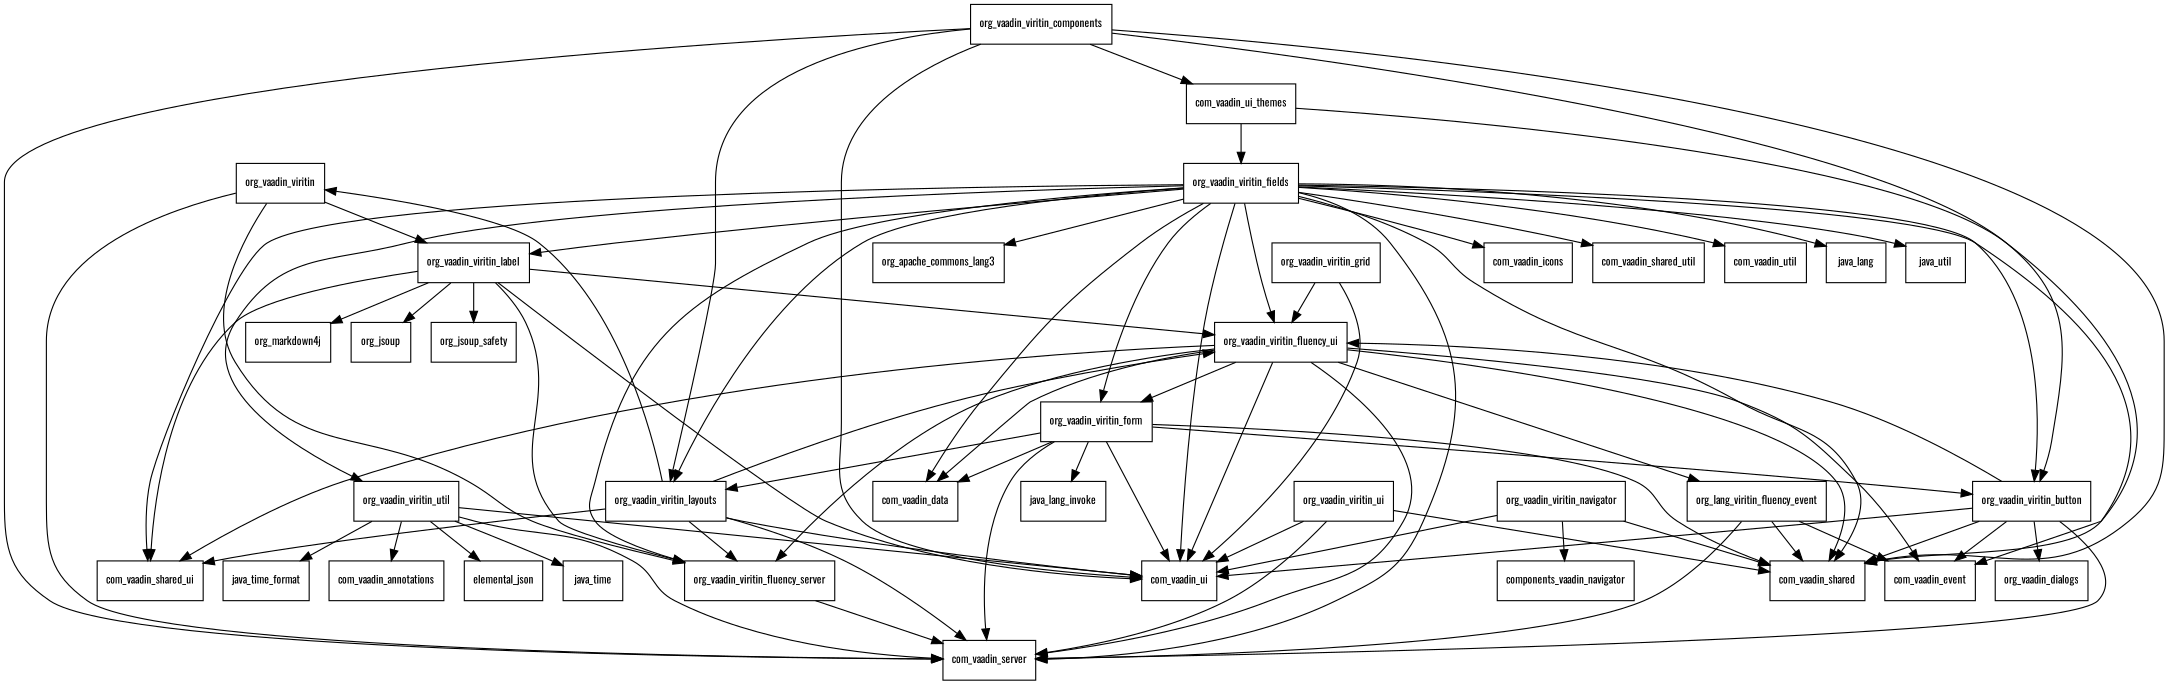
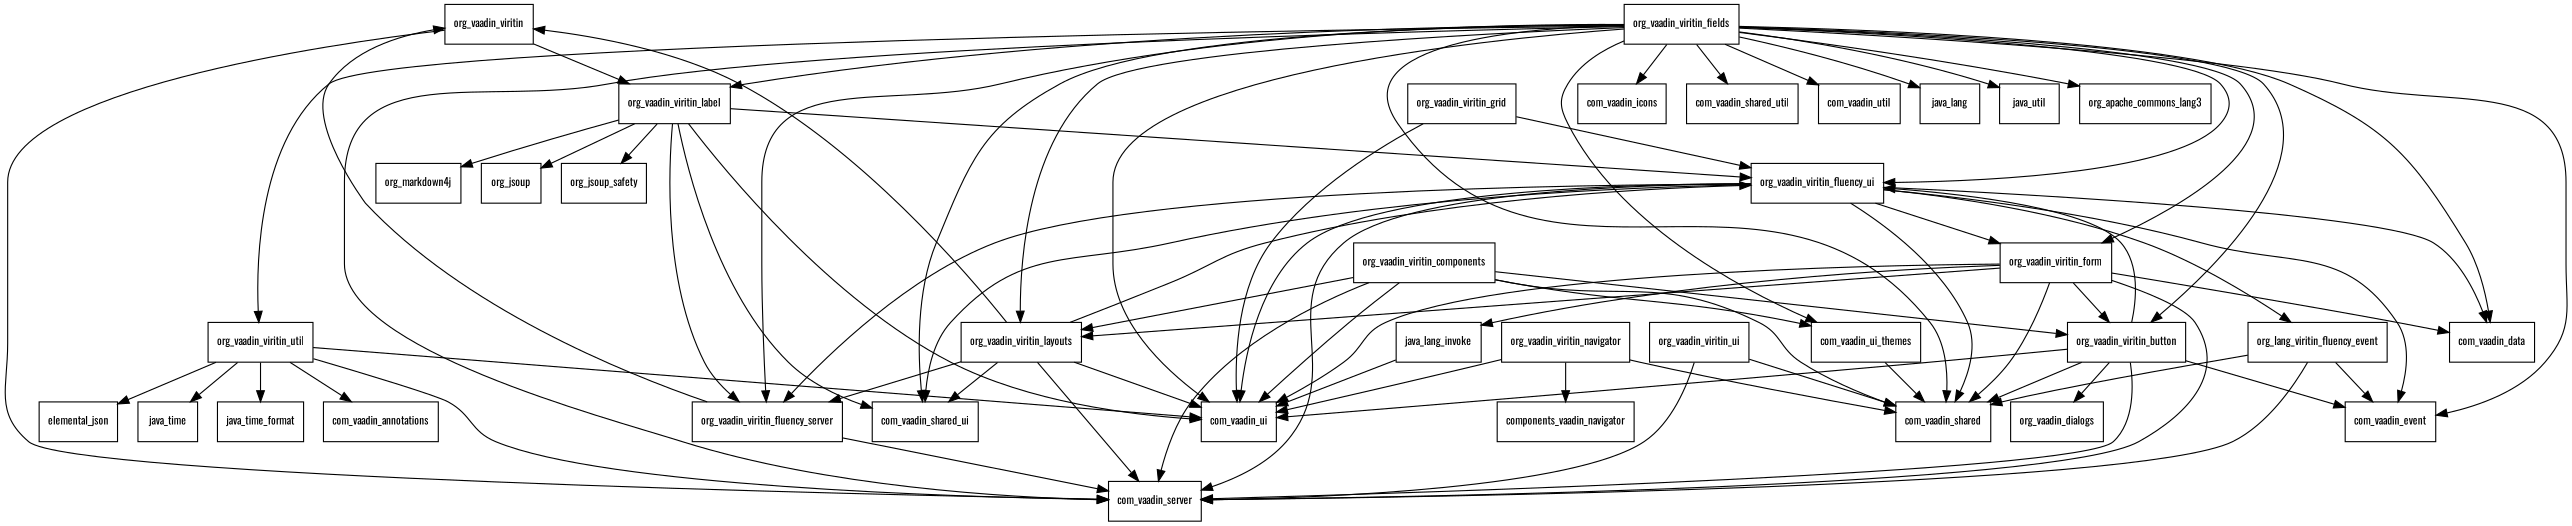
  digraph {
    fontname=Oswald
    node [fontname=Oswald fontsize=10.0 shape=box]
    edge [fontname=Oswald]
    org_vaadin_viritin
    com_vaadin_server
    org_vaadin_viritin_label
    org_vaadin_viritin_button
    com_vaadin_event
    com_vaadin_shared
    com_vaadin_ui
    org_vaadin_dialogs
    org_vaadin_viritin_fluency_ui
    com_vaadin_data
    com_vaadin_shared_ui
    org_vaadin_viritin_fluency_server
    n13 [label=org_lang_viritin_fluency_event]
    org_vaadin_viritin_form
    org_vaadin_viritin_components
    com_vaadin_ui_themes
    org_vaadin_viritin_layouts
    org_vaadin_viritin_fields
    com_vaadin_icons
    com_vaadin_shared_util
    com_vaadin_util
    java_lang
    java_util
    org_apache_commons_lang3
    org_vaadin_viritin_util
    java_lang_invoke
    org_jsoup
    org_jsoup_safety
    org_markdown4j
    com_vaadin_annotations
    elemental_json
    java_time
    java_time_format
    org_vaadin_viritin_grid
    org_vaadin_viritin_navigator
    n36 [label=components_vaadin_navigator]
    org_vaadin_viritin_ui
    org_vaadin_viritin -> com_vaadin_server
    org_vaadin_viritin -> org_vaadin_viritin_label
    org_vaadin_viritin_label -> com_vaadin_ui
    org_vaadin_viritin_label -> org_vaadin_viritin_fluency_ui
    org_vaadin_viritin_label -> com_vaadin_shared_ui
    org_vaadin_viritin_label -> org_vaadin_viritin_fluency_server
    org_vaadin_viritin_label -> org_jsoup
    org_vaadin_viritin_label -> org_jsoup_safety
    org_vaadin_viritin_label -> org_markdown4j
    org_vaadin_viritin_button -> com_vaadin_server
    org_vaadin_viritin_button -> com_vaadin_event
    org_vaadin_viritin_button -> com_vaadin_shared
    org_vaadin_viritin_button -> com_vaadin_ui
    org_vaadin_viritin_button -> org_vaadin_dialogs
    org_vaadin_viritin_button -> org_vaadin_viritin_fluency_ui
    org_vaadin_viritin_fluency_ui -> com_vaadin_server
    org_vaadin_viritin_fluency_ui -> com_vaadin_event
    org_vaadin_viritin_fluency_ui -> com_vaadin_shared
    org_vaadin_viritin_fluency_ui -> com_vaadin_ui
    org_vaadin_viritin_fluency_ui -> com_vaadin_data
    org_vaadin_viritin_fluency_ui -> com_vaadin_shared_ui
    org_vaadin_viritin_fluency_ui -> org_vaadin_viritin_fluency_server
    org_vaadin_viritin_fluency_ui -> n13
    org_vaadin_viritin_fluency_ui -> org_vaadin_viritin_form
-   org_vaadin_viritin -> org_vaadin_viritin_fluency_server
+   org_vaadin_viritin_fluency_server -> org_vaadin_viritin
    org_vaadin_viritin_fluency_server -> com_vaadin_server
    n13 -> com_vaadin_server
    n13 -> com_vaadin_event
    n13 -> com_vaadin_shared
    org_vaadin_viritin_form -> com_vaadin_server
    org_vaadin_viritin_form -> org_vaadin_viritin_button
    org_vaadin_viritin_form -> com_vaadin_shared
    org_vaadin_viritin_form -> com_vaadin_ui
    org_vaadin_viritin_form -> com_vaadin_data
    org_vaadin_viritin_form -> org_vaadin_viritin_layouts
    org_vaadin_viritin_form -> java_lang_invoke
    org_vaadin_viritin_components -> com_vaadin_server
    org_vaadin_viritin_components -> org_vaadin_viritin_button
    org_vaadin_viritin_components -> com_vaadin_shared
    org_vaadin_viritin_components -> com_vaadin_ui
    org_vaadin_viritin_components -> com_vaadin_ui_themes
    org_vaadin_viritin_components -> org_vaadin_viritin_layouts
    com_vaadin_ui_themes -> com_vaadin_shared
    org_vaadin_viritin_layouts -> org_vaadin_viritin
    org_vaadin_viritin_layouts -> com_vaadin_server
    org_vaadin_viritin_layouts -> com_vaadin_ui
    org_vaadin_viritin_layouts -> org_vaadin_viritin_fluency_ui
    org_vaadin_viritin_layouts -> com_vaadin_shared_ui
    org_vaadin_viritin_layouts -> org_vaadin_viritin_fluency_server
    org_vaadin_viritin_fields -> com_vaadin_server
    org_vaadin_viritin_fields -> org_vaadin_viritin_label
    org_vaadin_viritin_fields -> org_vaadin_viritin_button
    org_vaadin_viritin_fields -> com_vaadin_event
    org_vaadin_viritin_fields -> com_vaadin_shared
    org_vaadin_viritin_fields -> com_vaadin_ui
    org_vaadin_viritin_fields -> org_vaadin_viritin_fluency_ui
    org_vaadin_viritin_fields -> com_vaadin_data
    org_vaadin_viritin_fields -> com_vaadin_shared_ui
    org_vaadin_viritin_fields -> org_vaadin_viritin_fluency_server
    org_vaadin_viritin_fields -> org_vaadin_viritin_form
-   com_vaadin_ui_themes -> org_vaadin_viritin_fields
+   org_vaadin_viritin_fields -> com_vaadin_ui_themes
    org_vaadin_viritin_fields -> org_vaadin_viritin_layouts
    org_vaadin_viritin_fields -> com_vaadin_icons
    org_vaadin_viritin_fields -> com_vaadin_shared_util
    org_vaadin_viritin_fields -> com_vaadin_util
    org_vaadin_viritin_fields -> java_lang
    org_vaadin_viritin_fields -> java_util
    org_vaadin_viritin_fields -> org_apache_commons_lang3
    org_vaadin_viritin_fields -> org_vaadin_viritin_util
    org_vaadin_viritin_util -> com_vaadin_server
    org_vaadin_viritin_util -> com_vaadin_ui
    org_vaadin_viritin_util -> com_vaadin_annotations
    org_vaadin_viritin_util -> elemental_json
    org_vaadin_viritin_util -> java_time
    org_vaadin_viritin_util -> java_time_format
    org_vaadin_viritin_grid -> com_vaadin_ui
    org_vaadin_viritin_grid -> org_vaadin_viritin_fluency_ui
    org_vaadin_viritin_navigator -> com_vaadin_shared
    org_vaadin_viritin_navigator -> com_vaadin_ui
    org_vaadin_viritin_navigator -> n36
    org_vaadin_viritin_ui -> com_vaadin_server
    org_vaadin_viritin_ui -> com_vaadin_shared
-   org_vaadin_viritin_ui -> com_vaadin_ui
+   java_lang_invoke -> com_vaadin_ui
  }
